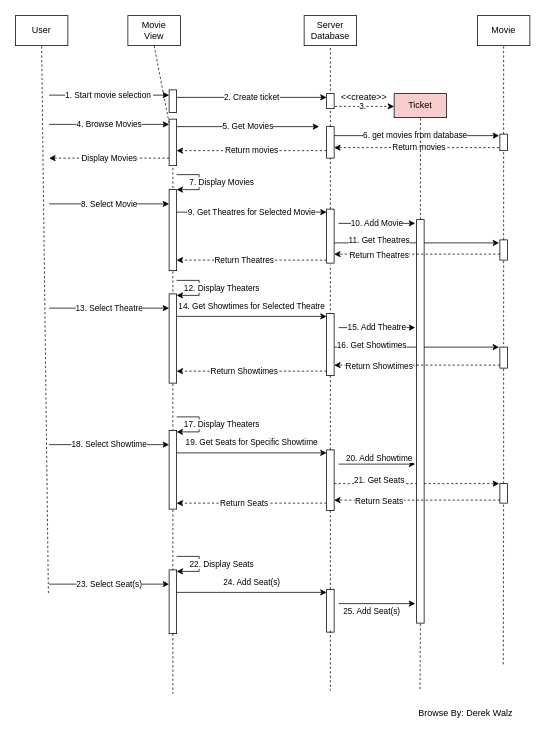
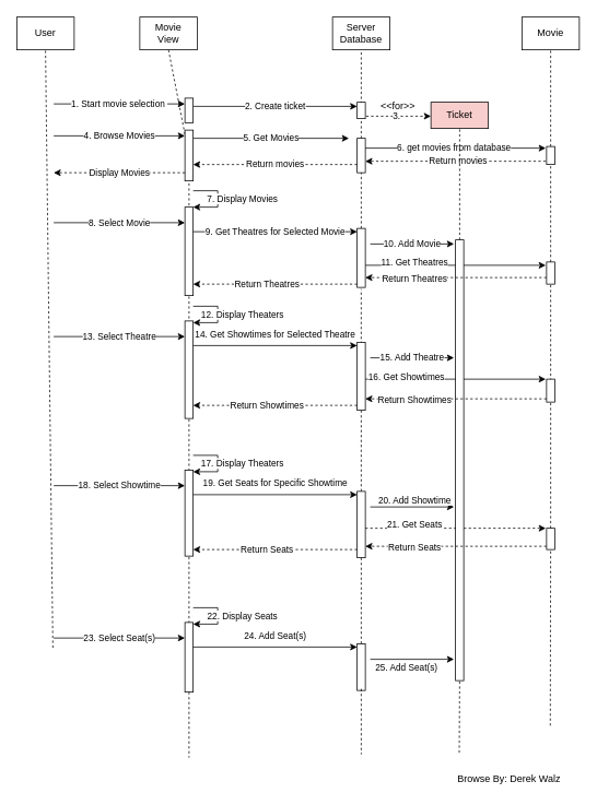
  <mxCell id="0" />
  <mxCell id="1" parent="0" />
  <mxCell id="2" value="11. Get Theatres" style="endArrow=classic;html=1;rounded=0;labelBackgroundColor=#FFFFFF;fontColor=#000000;strokeColor=#000000;" parent="1" edge="1"><mxGeometry x="-0.455" y="3" width="50" height="50" relative="1" as="geometry"><mxPoint x="445" y="323" as="sourcePoint" /><mxPoint x="665" y="323" as="targetPoint" /><mxPoint as="offset" /></mxGeometry></mxCell>
  <mxCell id="3" value="" style="endArrow=none;dashed=1;html=1;fontColor=#000000;strokeColor=#000000;entryX=0.5;entryY=1;entryDx=0;entryDy=0;" parent="1" target="64" edge="1"><mxGeometry width="50" height="50" relative="1" as="geometry"><mxPoint x="64" y="790" as="sourcePoint" /><mxPoint x="64" y="120" as="targetPoint" /></mxGeometry></mxCell>
  <mxCell id="4" value="Movie&lt;br&gt;View" style="rounded=0;whiteSpace=wrap;html=1;fontColor=#000000;strokeColor=#000000;fillColor=#FFFFFF;" parent="1" vertex="1"><mxGeometry x="170" y="20" width="70" height="40" as="geometry" /></mxCell>
  <mxCell id="5" value="Server&lt;br&gt;Database" style="rounded=0;whiteSpace=wrap;html=1;fontColor=#000000;strokeColor=#000000;fillColor=#FFFFFF;" parent="1" vertex="1"><mxGeometry x="405" y="20" width="70" height="40" as="geometry" /></mxCell>
  <mxCell id="6" value="Movie" style="rounded=0;whiteSpace=wrap;html=1;fontColor=#000000;strokeColor=#000000;fillColor=#FFFFFF;" parent="1" vertex="1"><mxGeometry x="636" y="20" width="70" height="40" as="geometry" /></mxCell>
  <mxCell id="7" value="" style="endArrow=none;dashed=1;html=1;fontColor=#000000;strokeColor=#000000;entryX=0.5;entryY=1;entryDx=0;entryDy=0;startArrow=none;" parent="1" source="11" target="4" edge="1"><mxGeometry width="50" height="50" relative="1" as="geometry"><mxPoint x="230" y="510" as="sourcePoint" /><mxPoint x="230" y="120" as="targetPoint" /></mxGeometry></mxCell>
  <mxCell id="8" value="" style="endArrow=none;dashed=1;html=1;fontColor=#000000;strokeColor=#000000;startArrow=none;" parent="1" source="14" edge="1"><mxGeometry width="50" height="50" relative="1" as="geometry"><mxPoint x="439.5" y="510" as="sourcePoint" /><mxPoint x="440" y="60" as="targetPoint" /></mxGeometry></mxCell>
  <mxCell id="9" value="" style="endArrow=none;dashed=1;html=1;fontColor=#000000;strokeColor=#000000;startArrow=none;" parent="1" source="17" edge="1"><mxGeometry width="50" height="50" relative="1" as="geometry"><mxPoint x="670.5" y="510" as="sourcePoint" /><mxPoint x="671" y="60" as="targetPoint" /></mxGeometry></mxCell>
  <mxCell id="10" value="5. Get Movies" style="endArrow=classic;html=1;labelBackgroundColor=#FFFFFF;fontColor=#000000;strokeColor=#000000;" parent="1" edge="1"><mxGeometry width="50" height="50" relative="1" as="geometry"><mxPoint x="235" y="168" as="sourcePoint" /><mxPoint x="425" y="168" as="targetPoint" /></mxGeometry></mxCell>
  <mxCell id="11" value="" style="rounded=0;whiteSpace=wrap;html=1;fontColor=#000000;strokeColor=#000000;fillColor=#FFFFFF;" parent="1" vertex="1"><mxGeometry x="225" y="158" width="10" height="62" as="geometry" /></mxCell>
  <mxCell id="12" value="" style="endArrow=none;dashed=1;html=1;fontColor=#000000;strokeColor=#000000;entryX=0.5;entryY=1;entryDx=0;entryDy=0;" parent="1" target="11" edge="1"><mxGeometry width="50" height="50" relative="1" as="geometry"><mxPoint x="230" y="790" as="sourcePoint" /><mxPoint x="230" y="60" as="targetPoint" /></mxGeometry></mxCell>
  <mxCell id="13" value="6. get movies from database" style="edgeStyle=none;html=1;labelBackgroundColor=#FFFFFF;fontColor=#000000;strokeColor=#000000;" parent="1" edge="1"><mxGeometry relative="1" as="geometry"><mxPoint x="665" y="180" as="targetPoint" /><mxPoint x="440" y="180" as="sourcePoint" /></mxGeometry></mxCell>
  <mxCell id="14" value="" style="rounded=0;whiteSpace=wrap;html=1;fontColor=#000000;strokeColor=#000000;fillColor=#FFFFFF;" parent="1" vertex="1"><mxGeometry x="435" y="168" width="10" height="42" as="geometry" /></mxCell>
  <mxCell id="15" value="" style="endArrow=none;dashed=1;html=1;fontColor=#000000;strokeColor=#000000;startArrow=none;" parent="1" source="32" edge="1"><mxGeometry width="50" height="50" relative="1" as="geometry"><mxPoint x="439.5" y="544" as="sourcePoint" /><mxPoint x="440" y="210" as="targetPoint" /></mxGeometry></mxCell>
  <mxCell id="16" value="Return movies" style="edgeStyle=none;html=1;entryX=1;entryY=0.75;entryDx=0;entryDy=0;strokeColor=#000000;dashed=1;labelBackgroundColor=#FFFFFF;fontColor=#000000;" parent="1" edge="1"><mxGeometry relative="1" as="geometry"><mxPoint x="671" y="196" as="sourcePoint" /><mxPoint x="445" y="196" as="targetPoint" /></mxGeometry></mxCell>
  <mxCell id="17" value="" style="rounded=0;whiteSpace=wrap;html=1;fontColor=#000000;strokeColor=#000000;fillColor=#FFFFFF;" parent="1" vertex="1"><mxGeometry x="666" y="178" width="10" height="22" as="geometry" /></mxCell>
  <mxCell id="18" value="" style="endArrow=none;dashed=1;html=1;fontColor=#000000;strokeColor=#000000;startArrow=none;entryX=0.5;entryY=1;entryDx=0;entryDy=0;" parent="1" source="36" target="17" edge="1"><mxGeometry width="50" height="50" relative="1" as="geometry"><mxPoint x="670.5" y="544" as="sourcePoint" /><mxPoint x="671" y="234" as="targetPoint" /></mxGeometry></mxCell>
  <mxCell id="19" value="4. Browse Movies" style="endArrow=classic;html=1;labelBackgroundColor=#FFFFFF;fontColor=#000000;strokeColor=#000000;" parent="1" edge="1"><mxGeometry width="50" height="50" relative="1" as="geometry"><mxPoint x="65" y="165" as="sourcePoint" /><mxPoint x="225" y="165" as="targetPoint" /></mxGeometry></mxCell>
  <mxCell id="20" value="7. Display Movies" style="endArrow=classic;html=1;labelBackgroundColor=#FFFFFF;fontColor=#000000;strokeColor=#000000;edgeStyle=orthogonalEdgeStyle;rounded=0;" parent="1" edge="1"><mxGeometry y="30" width="50" height="50" relative="1" as="geometry"><mxPoint x="235" y="232" as="sourcePoint" /><mxPoint x="235" y="252" as="targetPoint" /><Array as="points"><mxPoint x="265" y="232" /><mxPoint x="265" y="252" /></Array><mxPoint as="offset" /></mxGeometry></mxCell>
  <mxCell id="21" value="" style="rounded=0;whiteSpace=wrap;html=1;fontColor=#000000;strokeColor=#000000;fillColor=#FFFFFF;" parent="1" vertex="1"><mxGeometry x="225" y="252" width="10" height="108" as="geometry" /></mxCell>
  <mxCell id="22" value="8. Select Movie" style="endArrow=classic;html=1;labelBackgroundColor=#FFFFFF;fontColor=#000000;strokeColor=#000000;" parent="1" edge="1"><mxGeometry width="50" height="50" relative="1" as="geometry"><mxPoint x="65" y="271" as="sourcePoint" /><mxPoint x="225" y="271" as="targetPoint" /></mxGeometry></mxCell>
  <mxCell id="23" value="Ticket" style="rounded=0;whiteSpace=wrap;html=1;fontColor=#000000;strokeColor=#000000;fillColor=#f8cecc;" parent="1" vertex="1"><mxGeometry x="525" y="124" width="70" height="32" as="geometry" /></mxCell>
  <mxCell id="24" value="2. Create ticket" style="endArrow=classic;html=1;labelBackgroundColor=#FFFFFF;fontColor=#000000;strokeColor=#000000;entryX=0;entryY=0.25;entryDx=0;entryDy=0;" parent="1" target="27" edge="1"><mxGeometry width="50" height="50" relative="1" as="geometry"><mxPoint x="235" y="129" as="sourcePoint" /><mxPoint x="425" y="129" as="targetPoint" /></mxGeometry></mxCell>
  <mxCell id="25" value="" style="rounded=0;whiteSpace=wrap;html=1;fontColor=#000000;strokeColor=#000000;fillColor=#FFFFFF;" parent="1" vertex="1"><mxGeometry x="225" y="119" width="10" height="30" as="geometry" /></mxCell>
  <mxCell id="26" value="3." style="edgeStyle=none;html=1;labelBackgroundColor=#FFFFFF;fontColor=#000000;strokeColor=#000000;dashed=1;" parent="1" edge="1"><mxGeometry relative="1" as="geometry"><mxPoint x="525" y="141" as="targetPoint" /><mxPoint x="440" y="141" as="sourcePoint" /></mxGeometry></mxCell>
  <mxCell id="27" value="" style="rounded=0;whiteSpace=wrap;html=1;fontColor=#000000;strokeColor=#000000;fillColor=#FFFFFF;" parent="1" vertex="1"><mxGeometry x="435" y="124" width="10" height="20" as="geometry" /></mxCell>
  <mxCell id="28" value="1. Start movie selection&amp;nbsp;" style="endArrow=classic;html=1;labelBackgroundColor=#FFFFFF;fontColor=#000000;strokeColor=#000000;" parent="1" edge="1"><mxGeometry width="50" height="50" relative="1" as="geometry"><mxPoint x="65" y="126" as="sourcePoint" /><mxPoint x="225" y="126" as="targetPoint" /></mxGeometry></mxCell>
- <mxCell id="29" value="&amp;lt;&amp;lt;create&amp;gt;&amp;gt;" style="text;html=1;strokeColor=none;fillColor=none;align=center;verticalAlign=middle;whiteSpace=wrap;rounded=0;fontColor=#000000;" parent="1" vertex="1"><mxGeometry x="455" y="114" width="60" height="30" as="geometry" /></mxCell>
+ <mxCell id="29" value="&amp;lt;&amp;lt;for&amp;gt;&amp;gt;" style="text;html=1;strokeColor=none;fillColor=none;align=center;verticalAlign=middle;whiteSpace=wrap;rounded=0;fontColor=#000000;" parent="1" vertex="1"><mxGeometry x="455" y="114" width="60" height="30" as="geometry" /></mxCell>
  <mxCell id="30" value="" style="endArrow=none;dashed=1;html=1;fontColor=#000000;strokeColor=#000000;startArrow=none;" parent="1" source="63" edge="1"><mxGeometry width="50" height="50" relative="1" as="geometry"><mxPoint x="560" y="510" as="sourcePoint" /><mxPoint x="560.035" y="156" as="targetPoint" /></mxGeometry></mxCell>
  <mxCell id="31" value="9. Get Theatres for Selected Movie" style="endArrow=classic;html=1;labelBackgroundColor=#FFFFFF;fontColor=#000000;strokeColor=#000000;entryX=0;entryY=0;entryDx=0;entryDy=0;" parent="1" edge="1"><mxGeometry width="50" height="50" relative="1" as="geometry"><mxPoint x="235" y="282" as="sourcePoint" /><mxPoint x="435" y="282" as="targetPoint" /></mxGeometry></mxCell>
  <mxCell id="32" value="" style="rounded=0;whiteSpace=wrap;html=1;fontColor=#000000;strokeColor=#000000;fillColor=#FFFFFF;" parent="1" vertex="1"><mxGeometry x="435" y="278" width="10" height="72" as="geometry" /></mxCell>
  <mxCell id="33" value="" style="endArrow=none;dashed=1;html=1;fontColor=#000000;strokeColor=#000000;entryX=0.5;entryY=1;entryDx=0;entryDy=0;" parent="1" target="63" edge="1"><mxGeometry width="50" height="50" relative="1" as="geometry"><mxPoint x="559.55" y="918" as="sourcePoint" /><mxPoint x="559.55" y="858" as="targetPoint" /></mxGeometry></mxCell>
  <mxCell id="34" value="10. Add Movie" style="endArrow=classic;html=1;rounded=0;labelBackgroundColor=#FFFFFF;fontColor=#000000;strokeColor=#000000;entryX=-0.789;entryY=0.026;entryDx=0;entryDy=0;entryPerimeter=0;" parent="1" edge="1"><mxGeometry width="50" height="50" relative="1" as="geometry"><mxPoint x="451" y="297" as="sourcePoint" /><mxPoint x="553.11" y="296.992" as="targetPoint" /></mxGeometry></mxCell>
  <mxCell id="35" value="" style="endArrow=none;dashed=1;html=1;fontColor=#000000;strokeColor=#000000;exitX=0.5;exitY=0;exitDx=0;exitDy=0;" parent="1" source="51" edge="1"><mxGeometry width="50" height="50" relative="1" as="geometry"><mxPoint x="439.5" y="556" as="sourcePoint" /><mxPoint x="439.97" y="352" as="targetPoint" /></mxGeometry></mxCell>
  <mxCell id="36" value="" style="rounded=0;whiteSpace=wrap;html=1;fontColor=#000000;strokeColor=#000000;fillColor=#FFFFFF;" parent="1" vertex="1"><mxGeometry x="666" y="319" width="10" height="27" as="geometry" /></mxCell>
  <mxCell id="37" value="" style="endArrow=none;dashed=1;html=1;fontColor=#000000;strokeColor=#000000;entryX=0.5;entryY=1;entryDx=0;entryDy=0;exitX=0.5;exitY=0;exitDx=0;exitDy=0;" parent="1" source="54" target="36" edge="1"><mxGeometry width="50" height="50" relative="1" as="geometry"><mxPoint x="671" y="564" as="sourcePoint" /><mxPoint x="670.98" y="352" as="targetPoint" /></mxGeometry></mxCell>
  <mxCell id="38" value="12. Display Theaters" style="endArrow=classic;html=1;labelBackgroundColor=#FFFFFF;fontColor=#000000;strokeColor=#000000;edgeStyle=orthogonalEdgeStyle;rounded=0;" parent="1" edge="1"><mxGeometry y="30" width="50" height="50" relative="1" as="geometry"><mxPoint x="235" y="373" as="sourcePoint" /><mxPoint x="235" y="393" as="targetPoint" /><Array as="points"><mxPoint x="265" y="373" /><mxPoint x="265" y="393" /></Array><mxPoint as="offset" /></mxGeometry></mxCell>
  <mxCell id="39" value="16. Get Showtimes" style="endArrow=classic;html=1;rounded=0;labelBackgroundColor=#FFFFFF;fontColor=#000000;strokeColor=#000000;" parent="1" edge="1"><mxGeometry x="-0.545" y="2" width="50" height="50" relative="1" as="geometry"><mxPoint x="445" y="462" as="sourcePoint" /><mxPoint x="665" y="462" as="targetPoint" /><mxPoint as="offset" /></mxGeometry></mxCell>
  <mxCell id="40" value="" style="rounded=0;whiteSpace=wrap;html=1;fontColor=#000000;strokeColor=#000000;fillColor=#FFFFFF;" parent="1" vertex="1"><mxGeometry x="225" y="391" width="10" height="119" as="geometry" /></mxCell>
  <mxCell id="41" value="13. Select Theatre" style="endArrow=classic;html=1;labelBackgroundColor=#FFFFFF;fontColor=#000000;strokeColor=#000000;" parent="1" edge="1"><mxGeometry width="50" height="50" relative="1" as="geometry"><mxPoint x="65" y="410" as="sourcePoint" /><mxPoint x="225" y="410" as="targetPoint" /></mxGeometry></mxCell>
  <mxCell id="42" value="14. Get Showtimes for Selected Theatre" style="endArrow=classic;html=1;labelBackgroundColor=#FFFFFF;fontColor=#000000;strokeColor=#000000;entryX=0;entryY=0;entryDx=0;entryDy=0;" parent="1" edge="1"><mxGeometry y="14" width="50" height="50" relative="1" as="geometry"><mxPoint x="235" y="421" as="sourcePoint" /><mxPoint x="435" y="421" as="targetPoint" /><mxPoint as="offset" /></mxGeometry></mxCell>
  <mxCell id="43" value="" style="rounded=0;whiteSpace=wrap;html=1;fontColor=#000000;strokeColor=#000000;fillColor=#FFFFFF;" parent="1" vertex="1"><mxGeometry x="435" y="417" width="10" height="83" as="geometry" /></mxCell>
  <mxCell id="44" value="15. Add Theatre" style="endArrow=classic;html=1;rounded=0;labelBackgroundColor=#FFFFFF;fontColor=#000000;strokeColor=#000000;entryX=-0.789;entryY=0.026;entryDx=0;entryDy=0;entryPerimeter=0;" parent="1" edge="1"><mxGeometry width="50" height="50" relative="1" as="geometry"><mxPoint x="451" y="436" as="sourcePoint" /><mxPoint x="553.11" y="435.992" as="targetPoint" /></mxGeometry></mxCell>
  <mxCell id="45" value="" style="rounded=0;whiteSpace=wrap;html=1;fontColor=#000000;strokeColor=#000000;fillColor=#FFFFFF;" parent="1" vertex="1"><mxGeometry x="666" y="462" width="10" height="28" as="geometry" /></mxCell>
  <mxCell id="46" value="17. Display Theaters" style="endArrow=classic;html=1;labelBackgroundColor=#FFFFFF;fontColor=#000000;strokeColor=#000000;edgeStyle=orthogonalEdgeStyle;rounded=0;" parent="1" edge="1"><mxGeometry y="30" width="50" height="50" relative="1" as="geometry"><mxPoint x="235" y="555" as="sourcePoint" /><mxPoint x="235" y="575" as="targetPoint" /><Array as="points"><mxPoint x="265" y="555" /><mxPoint x="265" y="575" /></Array><mxPoint as="offset" /></mxGeometry></mxCell>
  <mxCell id="47" value="21. Get Seats" style="endArrow=classic;html=1;rounded=0;labelBackgroundColor=#FFFFFF;fontColor=#000000;strokeColor=#000000;dashed=1;" parent="1" edge="1"><mxGeometry x="-0.455" y="4" width="50" height="50" relative="1" as="geometry"><mxPoint x="445" y="644" as="sourcePoint" /><mxPoint x="665" y="644" as="targetPoint" /><mxPoint as="offset" /></mxGeometry></mxCell>
  <mxCell id="48" value="" style="rounded=0;whiteSpace=wrap;html=1;fontColor=#000000;strokeColor=#000000;fillColor=#FFFFFF;" parent="1" vertex="1"><mxGeometry x="225" y="573" width="10" height="105" as="geometry" /></mxCell>
  <mxCell id="49" value="18. Select Showtime" style="endArrow=classic;html=1;labelBackgroundColor=#FFFFFF;fontColor=#000000;strokeColor=#000000;" parent="1" edge="1"><mxGeometry width="50" height="50" relative="1" as="geometry"><mxPoint x="65" y="592" as="sourcePoint" /><mxPoint x="225" y="592" as="targetPoint" /></mxGeometry></mxCell>
  <mxCell id="50" value="19. Get Seats for Specific Showtime" style="endArrow=classic;html=1;labelBackgroundColor=#FFFFFF;fontColor=#000000;strokeColor=#000000;entryX=0;entryY=0;entryDx=0;entryDy=0;" parent="1" edge="1"><mxGeometry y="14" width="50" height="50" relative="1" as="geometry"><mxPoint x="235" y="603" as="sourcePoint" /><mxPoint x="435" y="603" as="targetPoint" /><mxPoint as="offset" /></mxGeometry></mxCell>
  <mxCell id="51" value="" style="rounded=0;whiteSpace=wrap;html=1;fontColor=#000000;strokeColor=#000000;fillColor=#FFFFFF;" parent="1" vertex="1"><mxGeometry x="435" y="599" width="10" height="81" as="geometry" /></mxCell>
  <mxCell id="52" value="" style="endArrow=none;dashed=1;html=1;fontColor=#000000;strokeColor=#000000;startArrow=none;entryX=0.5;entryY=0;entryDx=0;entryDy=0;" parent="1" target="59" edge="1"><mxGeometry width="50" height="50" relative="1" as="geometry"><mxPoint x="440" y="680" as="sourcePoint" /><mxPoint x="439.985" y="543" as="targetPoint" /></mxGeometry></mxCell>
  <mxCell id="53" value="20. Add Showtime" style="endArrow=classic;html=1;rounded=0;labelBackgroundColor=#FFFFFF;fontColor=#000000;strokeColor=#000000;entryX=-0.789;entryY=0.026;entryDx=0;entryDy=0;entryPerimeter=0;" parent="1" edge="1"><mxGeometry x="0.058" y="8" width="50" height="50" relative="1" as="geometry"><mxPoint x="451" y="618" as="sourcePoint" /><mxPoint x="553.11" y="617.992" as="targetPoint" /><mxPoint as="offset" /></mxGeometry></mxCell>
  <mxCell id="54" value="" style="rounded=0;whiteSpace=wrap;html=1;fontColor=#000000;strokeColor=#000000;fillColor=#FFFFFF;" parent="1" vertex="1"><mxGeometry x="666" y="644" width="10" height="26" as="geometry" /></mxCell>
  <mxCell id="55" value="22. Display Seats" style="endArrow=classic;html=1;labelBackgroundColor=#FFFFFF;fontColor=#000000;strokeColor=#000000;edgeStyle=orthogonalEdgeStyle;rounded=0;" parent="1" edge="1"><mxGeometry y="30" width="50" height="50" relative="1" as="geometry"><mxPoint x="235" y="741" as="sourcePoint" /><mxPoint x="235" y="761" as="targetPoint" /><Array as="points"><mxPoint x="265" y="741" /><mxPoint x="265" y="761" /></Array><mxPoint as="offset" /></mxGeometry></mxCell>
  <mxCell id="56" value="" style="rounded=0;whiteSpace=wrap;html=1;fontColor=#000000;strokeColor=#000000;fillColor=#FFFFFF;" parent="1" vertex="1"><mxGeometry x="225" y="759" width="10" height="85" as="geometry" /></mxCell>
  <mxCell id="57" value="23. Select Seat(s)" style="endArrow=classic;html=1;labelBackgroundColor=#FFFFFF;fontColor=#000000;strokeColor=#000000;" parent="1" edge="1"><mxGeometry width="50" height="50" relative="1" as="geometry"><mxPoint x="65" y="778" as="sourcePoint" /><mxPoint x="225" y="778" as="targetPoint" /></mxGeometry></mxCell>
  <mxCell id="58" value="24. Add Seat(s)" style="endArrow=classic;html=1;labelBackgroundColor=#FFFFFF;fontColor=#000000;strokeColor=#000000;entryX=0;entryY=0;entryDx=0;entryDy=0;" parent="1" edge="1"><mxGeometry y="14" width="50" height="50" relative="1" as="geometry"><mxPoint x="235" y="789" as="sourcePoint" /><mxPoint x="435" y="789" as="targetPoint" /><mxPoint as="offset" /></mxGeometry></mxCell>
  <mxCell id="59" value="" style="rounded=0;whiteSpace=wrap;html=1;fontColor=#000000;strokeColor=#000000;fillColor=#FFFFFF;" parent="1" vertex="1"><mxGeometry x="435" y="785" width="10" height="57" as="geometry" /></mxCell>
  <mxCell id="60" value="" style="endArrow=none;dashed=1;html=1;fontColor=#000000;strokeColor=#000000;startArrow=none;" parent="1" edge="1"><mxGeometry width="50" height="50" relative="1" as="geometry"><mxPoint x="440" y="840" as="sourcePoint" /><mxPoint x="440" y="920" as="targetPoint" /></mxGeometry></mxCell>
  <mxCell id="61" value="25. Add Seat(s)" style="endArrow=classic;html=1;rounded=0;labelBackgroundColor=#FFFFFF;fontColor=#000000;strokeColor=#000000;entryX=-0.789;entryY=0.026;entryDx=0;entryDy=0;entryPerimeter=0;" parent="1" edge="1"><mxGeometry x="-0.138" y="-10" width="50" height="50" relative="1" as="geometry"><mxPoint x="451" y="804" as="sourcePoint" /><mxPoint x="553.11" y="803.992" as="targetPoint" /><mxPoint as="offset" /></mxGeometry></mxCell>
  <mxCell id="62" value="" style="endArrow=none;dashed=1;html=1;fontColor=#000000;strokeColor=#000000;entryX=0.5;entryY=1;entryDx=0;entryDy=0;" parent="1" target="54" edge="1"><mxGeometry width="50" height="50" relative="1" as="geometry"><mxPoint x="670.55" y="885" as="sourcePoint" /><mxPoint x="670.55" y="661" as="targetPoint" /></mxGeometry></mxCell>
  <mxCell id="63" value="" style="rounded=0;whiteSpace=wrap;html=1;fontColor=#000000;strokeColor=#000000;fillColor=#FFFFFF;" parent="1" vertex="1"><mxGeometry x="555" y="292" width="10" height="538" as="geometry" /></mxCell>
  <mxCell id="64" value="User" style="rounded=0;whiteSpace=wrap;html=1;fontColor=#000000;strokeColor=#000000;fillColor=#FFFFFF;" parent="1" vertex="1"><mxGeometry x="20" y="20" width="70" height="40" as="geometry" /></mxCell>
  <mxCell id="65" value="Return movies" style="edgeStyle=none;html=1;strokeColor=#000000;dashed=1;labelBackgroundColor=#FFFFFF;fontColor=#000000;" parent="1" edge="1"><mxGeometry relative="1" as="geometry"><mxPoint x="435" y="200" as="sourcePoint" /><mxPoint x="235" y="200" as="targetPoint" /></mxGeometry></mxCell>
  <mxCell id="66" value="Display Movies" style="edgeStyle=none;html=1;strokeColor=#000000;dashed=1;labelBackgroundColor=#FFFFFF;fontColor=#000000;" parent="1" edge="1"><mxGeometry relative="1" as="geometry"><mxPoint x="225" y="210" as="sourcePoint" /><mxPoint x="65" y="210" as="targetPoint" /></mxGeometry></mxCell>
  <mxCell id="67" value="Return Theatres" style="edgeStyle=none;html=1;strokeColor=#000000;dashed=1;labelBackgroundColor=#FFFFFF;fontColor=#000000;" parent="1" edge="1"><mxGeometry x="0.457" y="2" relative="1" as="geometry"><mxPoint x="666" y="338" as="sourcePoint" /><mxPoint x="445" y="338" as="targetPoint" /><mxPoint as="offset" /></mxGeometry></mxCell>
  <mxCell id="68" value="Return Theatres" style="edgeStyle=none;html=1;strokeColor=#000000;dashed=1;labelBackgroundColor=#FFFFFF;fontColor=#000000;" parent="1" edge="1"><mxGeometry x="0.1" relative="1" as="geometry"><mxPoint x="435" y="346" as="sourcePoint" /><mxPoint x="235" y="346" as="targetPoint" /><mxPoint as="offset" /></mxGeometry></mxCell>
  <mxCell id="69" value="Return Showtimes" style="edgeStyle=none;html=1;strokeColor=#000000;dashed=1;labelBackgroundColor=#FFFFFF;fontColor=#000000;" parent="1" edge="1"><mxGeometry x="0.457" y="2" relative="1" as="geometry"><mxPoint x="666" y="486" as="sourcePoint" /><mxPoint x="445" y="486" as="targetPoint" /><mxPoint as="offset" /></mxGeometry></mxCell>
  <mxCell id="70" value="Return Showtimes" style="edgeStyle=none;html=1;strokeColor=#000000;dashed=1;labelBackgroundColor=#FFFFFF;fontColor=#000000;" parent="1" edge="1"><mxGeometry x="0.1" relative="1" as="geometry"><mxPoint x="435" y="494" as="sourcePoint" /><mxPoint x="235" y="494" as="targetPoint" /><mxPoint as="offset" /></mxGeometry></mxCell>
  <mxCell id="71" value="Return Seats" style="edgeStyle=none;html=1;strokeColor=#000000;dashed=1;labelBackgroundColor=#FFFFFF;fontColor=#000000;" parent="1" edge="1"><mxGeometry x="0.457" y="2" relative="1" as="geometry"><mxPoint x="666" y="666" as="sourcePoint" /><mxPoint x="445" y="666" as="targetPoint" /><mxPoint as="offset" /></mxGeometry></mxCell>
  <mxCell id="72" value="Return Seats" style="edgeStyle=none;html=1;strokeColor=#000000;dashed=1;labelBackgroundColor=#FFFFFF;fontColor=#000000;" parent="1" edge="1"><mxGeometry x="0.1" relative="1" as="geometry"><mxPoint x="435" y="670" as="sourcePoint" /><mxPoint x="235" y="670" as="targetPoint" /><mxPoint as="offset" /></mxGeometry></mxCell>
  <mxCell id="73" value="" style="endArrow=none;dashed=1;html=1;fontColor=#000000;strokeColor=#000000;startArrow=none;" parent="1" edge="1"><mxGeometry width="50" height="50" relative="1" as="geometry"><mxPoint x="230" y="844" as="sourcePoint" /><mxPoint x="230" y="924" as="targetPoint" /></mxGeometry></mxCell>
  <mxCell id="74" value="&lt;font color=&quot;#000000&quot;&gt;Browse By: Derek Walz&lt;/font&gt;" style="text;html=1;align=center;verticalAlign=middle;resizable=0;points=[];autosize=1;strokeColor=none;fillColor=none;" vertex="1" parent="1"><mxGeometry x="550" y="940" width="140" height="20" as="geometry" /></mxCell>
